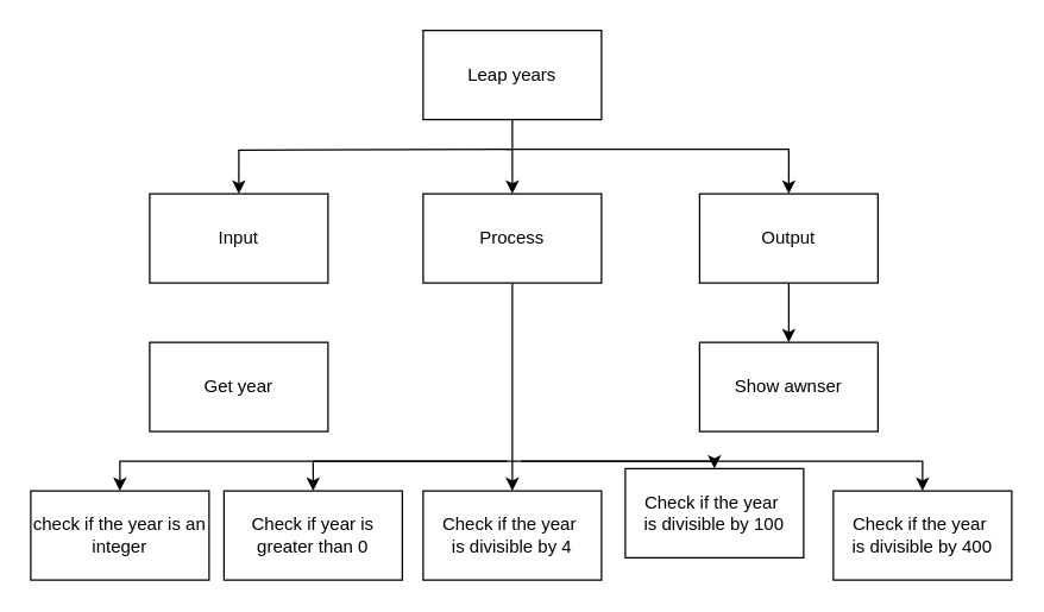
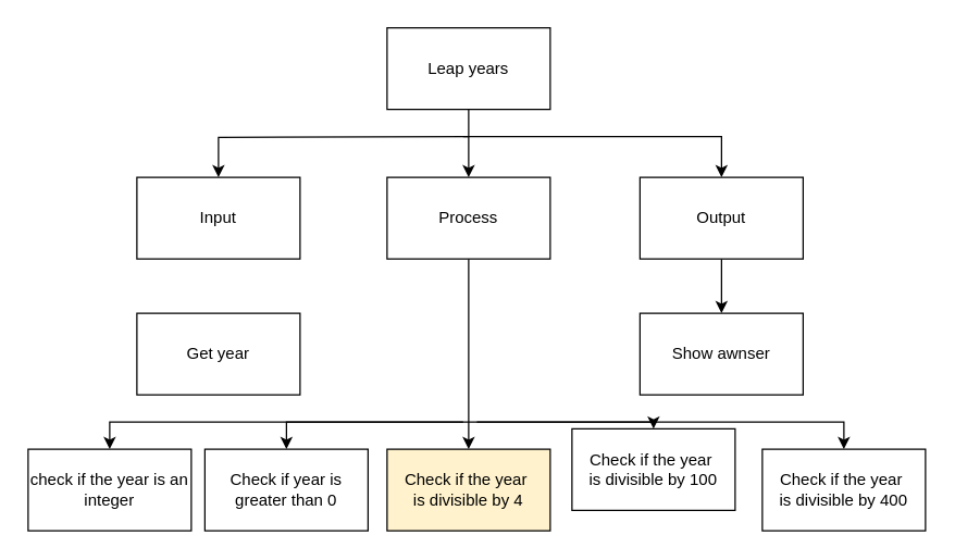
  <mxCell id="0" />
  <mxCell id="1" parent="0" />
  <mxCell id="2" style="edgeStyle=none;html=1;entryX=0.5;entryY=0;entryDx=0;entryDy=0;" parent="1" source="3" target="5" edge="1"><mxGeometry relative="1" as="geometry"><mxPoint x="344" y="130" as="targetPoint" /><Array as="points"><mxPoint x="344" y="100" /></Array></mxGeometry></mxCell>
  <mxCell id="3" value="Leap years" style="rounded=0;whiteSpace=wrap;html=1;" parent="1" vertex="1"><mxGeometry x="284" y="20" width="120" height="60" as="geometry" /></mxCell>
  <mxCell id="4" style="edgeStyle=orthogonalEdgeStyle;rounded=0;html=1;entryX=0.5;entryY=0;entryDx=0;entryDy=0;" parent="1" source="5" target="12" edge="1"><mxGeometry relative="1" as="geometry" /></mxCell>
  <mxCell id="5" value="Process" style="rounded=0;whiteSpace=wrap;html=1;" parent="1" vertex="1"><mxGeometry x="284" y="130" width="120" height="60" as="geometry" /></mxCell>
  <mxCell id="6" style="edgeStyle=orthogonalEdgeStyle;rounded=0;html=1;" parent="1" source="7" target="13" edge="1"><mxGeometry relative="1" as="geometry" /></mxCell>
  <mxCell id="7" value="Output" style="rounded=0;whiteSpace=wrap;html=1;" parent="1" vertex="1"><mxGeometry x="470" y="130" width="120" height="60" as="geometry" /></mxCell>
  <mxCell id="8" value="Input" style="rounded=0;whiteSpace=wrap;html=1;" parent="1" vertex="1"><mxGeometry x="100" y="130" width="120" height="60" as="geometry" /></mxCell>
  <mxCell id="9" style="edgeStyle=orthogonalEdgeStyle;html=1;entryX=0.5;entryY=0;entryDx=0;entryDy=0;rounded=0;" parent="1" target="8" edge="1"><mxGeometry relative="1" as="geometry"><mxPoint x="174" y="140" as="targetPoint" /><mxPoint x="344" y="100" as="sourcePoint" /></mxGeometry></mxCell>
  <mxCell id="10" style="edgeStyle=none;html=1;entryX=0.5;entryY=0;entryDx=0;entryDy=0;rounded=0;" parent="1" target="7" edge="1"><mxGeometry relative="1" as="geometry"><mxPoint x="530" y="120" as="targetPoint" /><mxPoint x="340" y="100" as="sourcePoint" /><Array as="points"><mxPoint x="530" y="100" /></Array></mxGeometry></mxCell>
  <mxCell id="11" value="Get year" style="rounded=0;whiteSpace=wrap;html=1;" parent="1" vertex="1"><mxGeometry x="100" y="230" width="120" height="60" as="geometry" /></mxCell>
- <mxCell id="12" value="Check if the year&amp;nbsp;&lt;br&gt;is divisible by 4" style="rounded=0;whiteSpace=wrap;html=1;" parent="1" vertex="1"><mxGeometry x="284" y="330" width="120" height="60" as="geometry" /></mxCell>
+ <mxCell id="12" value="Check if the year&amp;nbsp;&lt;br&gt;is divisible by 4" style="rounded=0;whiteSpace=wrap;html=1;fillColor=#fff2cc;" parent="1" vertex="1"><mxGeometry x="284" y="330" width="120" height="60" as="geometry" /></mxCell>
  <mxCell id="13" value="Show awnser" style="rounded=0;whiteSpace=wrap;html=1;" parent="1" vertex="1"><mxGeometry x="470" y="230" width="120" height="60" as="geometry" /></mxCell>
  <mxCell id="14" style="edgeStyle=none;rounded=0;html=1;entryX=0.5;entryY=0;entryDx=0;entryDy=0;" edge="1" parent="1" target="15"><mxGeometry relative="1" as="geometry"><mxPoint x="260" y="310" as="targetPoint" /><mxPoint x="340" y="310" as="sourcePoint" /><Array as="points"><mxPoint x="210" y="310" /></Array></mxGeometry></mxCell>
  <mxCell id="15" value="Check if year is greater than 0" style="rounded=0;whiteSpace=wrap;html=1;" parent="1" vertex="1"><mxGeometry x="150" y="330" width="120" height="60" as="geometry" /></mxCell>
  <mxCell id="16" style="edgeStyle=none;rounded=0;html=1;entryX=0.5;entryY=0;entryDx=0;entryDy=0;" edge="1" parent="1" target="17"><mxGeometry relative="1" as="geometry"><mxPoint x="500" y="310" as="targetPoint" /><mxPoint x="350" y="310" as="sourcePoint" /><Array as="points"><mxPoint x="480" y="310" /></Array></mxGeometry></mxCell>
  <mxCell id="17" value="&lt;div&gt;Check if the year&amp;nbsp;&lt;/div&gt;&lt;div&gt;is divisible by 100&lt;/div&gt;" style="rounded=0;whiteSpace=wrap;html=1;" parent="1" vertex="1"><mxGeometry x="420" y="315" width="120" height="60" as="geometry" /></mxCell>
  <mxCell id="18" style="edgeStyle=none;html=1;rounded=0;entryX=0.5;entryY=0;entryDx=0;entryDy=0;" edge="1" parent="1" target="19"><mxGeometry relative="1" as="geometry"><mxPoint x="350" y="300" as="targetPoint" /><mxPoint x="340" y="310" as="sourcePoint" /><Array as="points"><mxPoint x="620" y="310" /></Array></mxGeometry></mxCell>
  <mxCell id="19" value="&lt;div&gt;Check if the year&amp;nbsp;&lt;/div&gt;&lt;div&gt;is divisible by 400&lt;/div&gt;" style="rounded=0;whiteSpace=wrap;html=1;" vertex="1" parent="1"><mxGeometry x="560" y="330" width="120" height="60" as="geometry" /></mxCell>
  <mxCell id="20" style="edgeStyle=none;rounded=0;html=1;entryX=0.5;entryY=0;entryDx=0;entryDy=0;" edge="1" parent="1" target="21"><mxGeometry relative="1" as="geometry"><mxPoint x="80" y="310" as="targetPoint" /><mxPoint x="340" y="310" as="sourcePoint" /><Array as="points"><mxPoint x="80" y="310" /></Array></mxGeometry></mxCell>
  <mxCell id="21" value="check if the year is an integer" style="rounded=0;whiteSpace=wrap;html=1;" vertex="1" parent="1"><mxGeometry x="20" y="330" width="120" height="60" as="geometry" /></mxCell>
